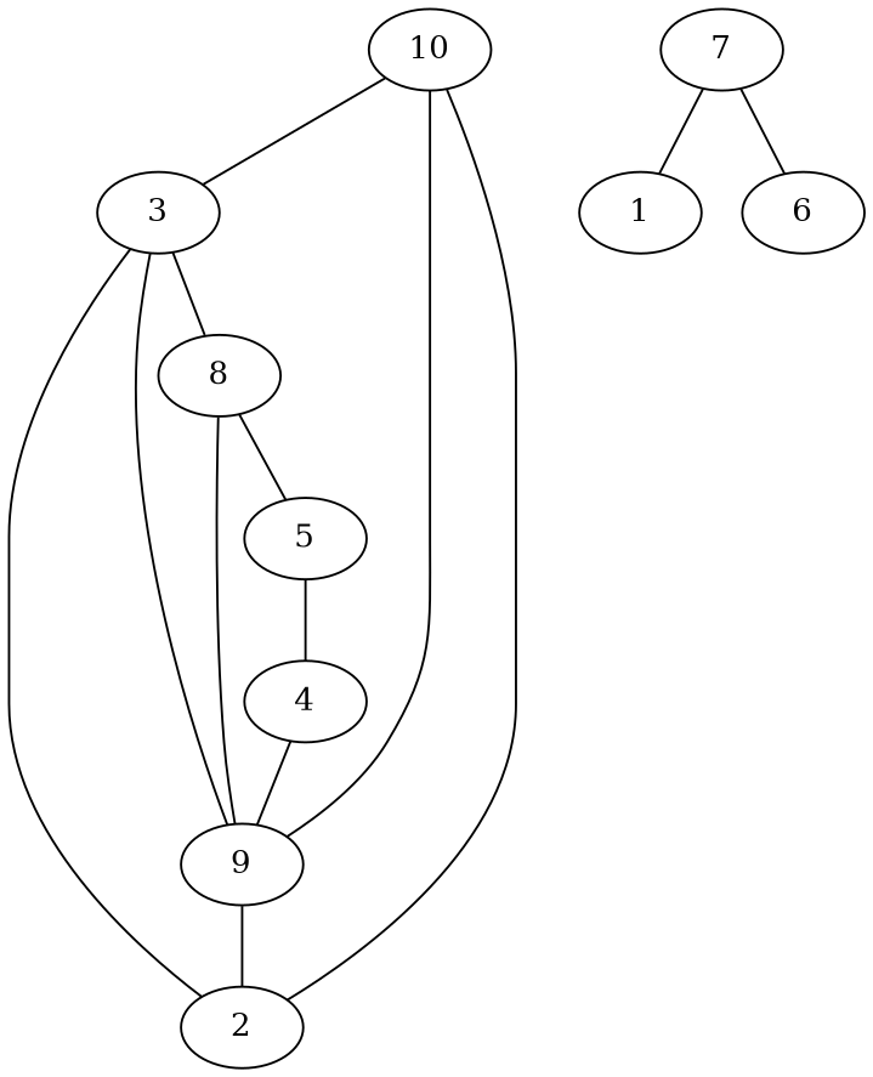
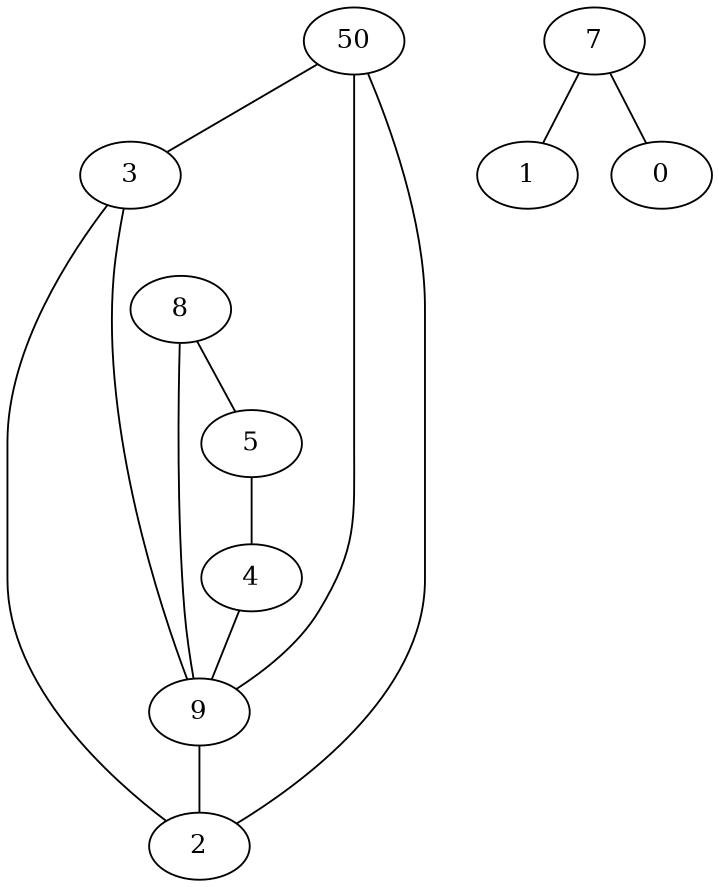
  graph {
    3
    2
    8
    5
    9
    4
    7
    1
-   6
-   10
+   6 [label=0]
+   10 [label=50]
    3 -- 2
-   3 -- 8
    8 -- 5
    8 -- 9
    5 -- 4
    9 -- 3
    9 -- 2
    4 -- 9
    7 -- 1
    7 -- 6
    10 -- 3
    10 -- 2
    10 -- 9
  }
